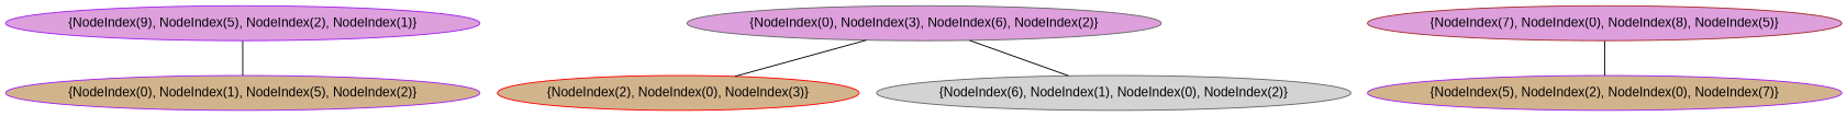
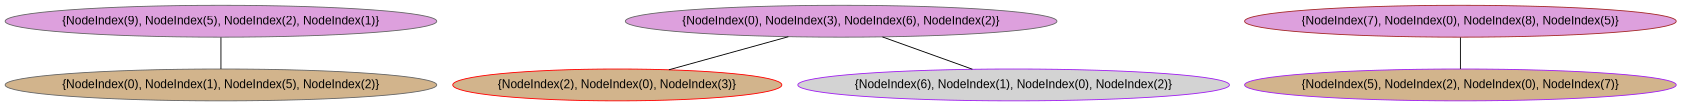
  graph {
    fontname="Liberation Sans"
    node [color=purple fillcolor=tan fontname="Liberation Sans" style=filled]
    edge [fontname="Liberation Sans"]
-   n1 [label="{NodeIndex(0), NodeIndex(1), NodeIndex(5), NodeIndex(2)}"]
+   n1 [color=gray40 label="{NodeIndex(0), NodeIndex(1), NodeIndex(5), NodeIndex(2)}"]
    n2 [color=red label="{NodeIndex(2), NodeIndex(0), NodeIndex(3)}"]
    n3 [label="{NodeIndex(5), NodeIndex(2), NodeIndex(0), NodeIndex(7)}"]
-   n4 [color=gray40 fillcolor=lightgrey label="{NodeIndex(6), NodeIndex(1), NodeIndex(0), NodeIndex(2)}"]
+   n4 [fillcolor=lightgrey label="{NodeIndex(6), NodeIndex(1), NodeIndex(0), NodeIndex(2)}"]
    n5 [color=gray40 fillcolor=plum label="{NodeIndex(0), NodeIndex(3), NodeIndex(6), NodeIndex(2)}"]
    n6 [color=brown fillcolor=plum label="{NodeIndex(7), NodeIndex(0), NodeIndex(8), NodeIndex(5)}"]
-   n7 [fillcolor=plum label="{NodeIndex(9), NodeIndex(5), NodeIndex(2), NodeIndex(1)}"]
+   n7 [color=gray40 fillcolor=plum label="{NodeIndex(9), NodeIndex(5), NodeIndex(2), NodeIndex(1)}"]
    n5 -- n2
    n5 -- n4
    n6 -- n3
    n7 -- n1
  }
